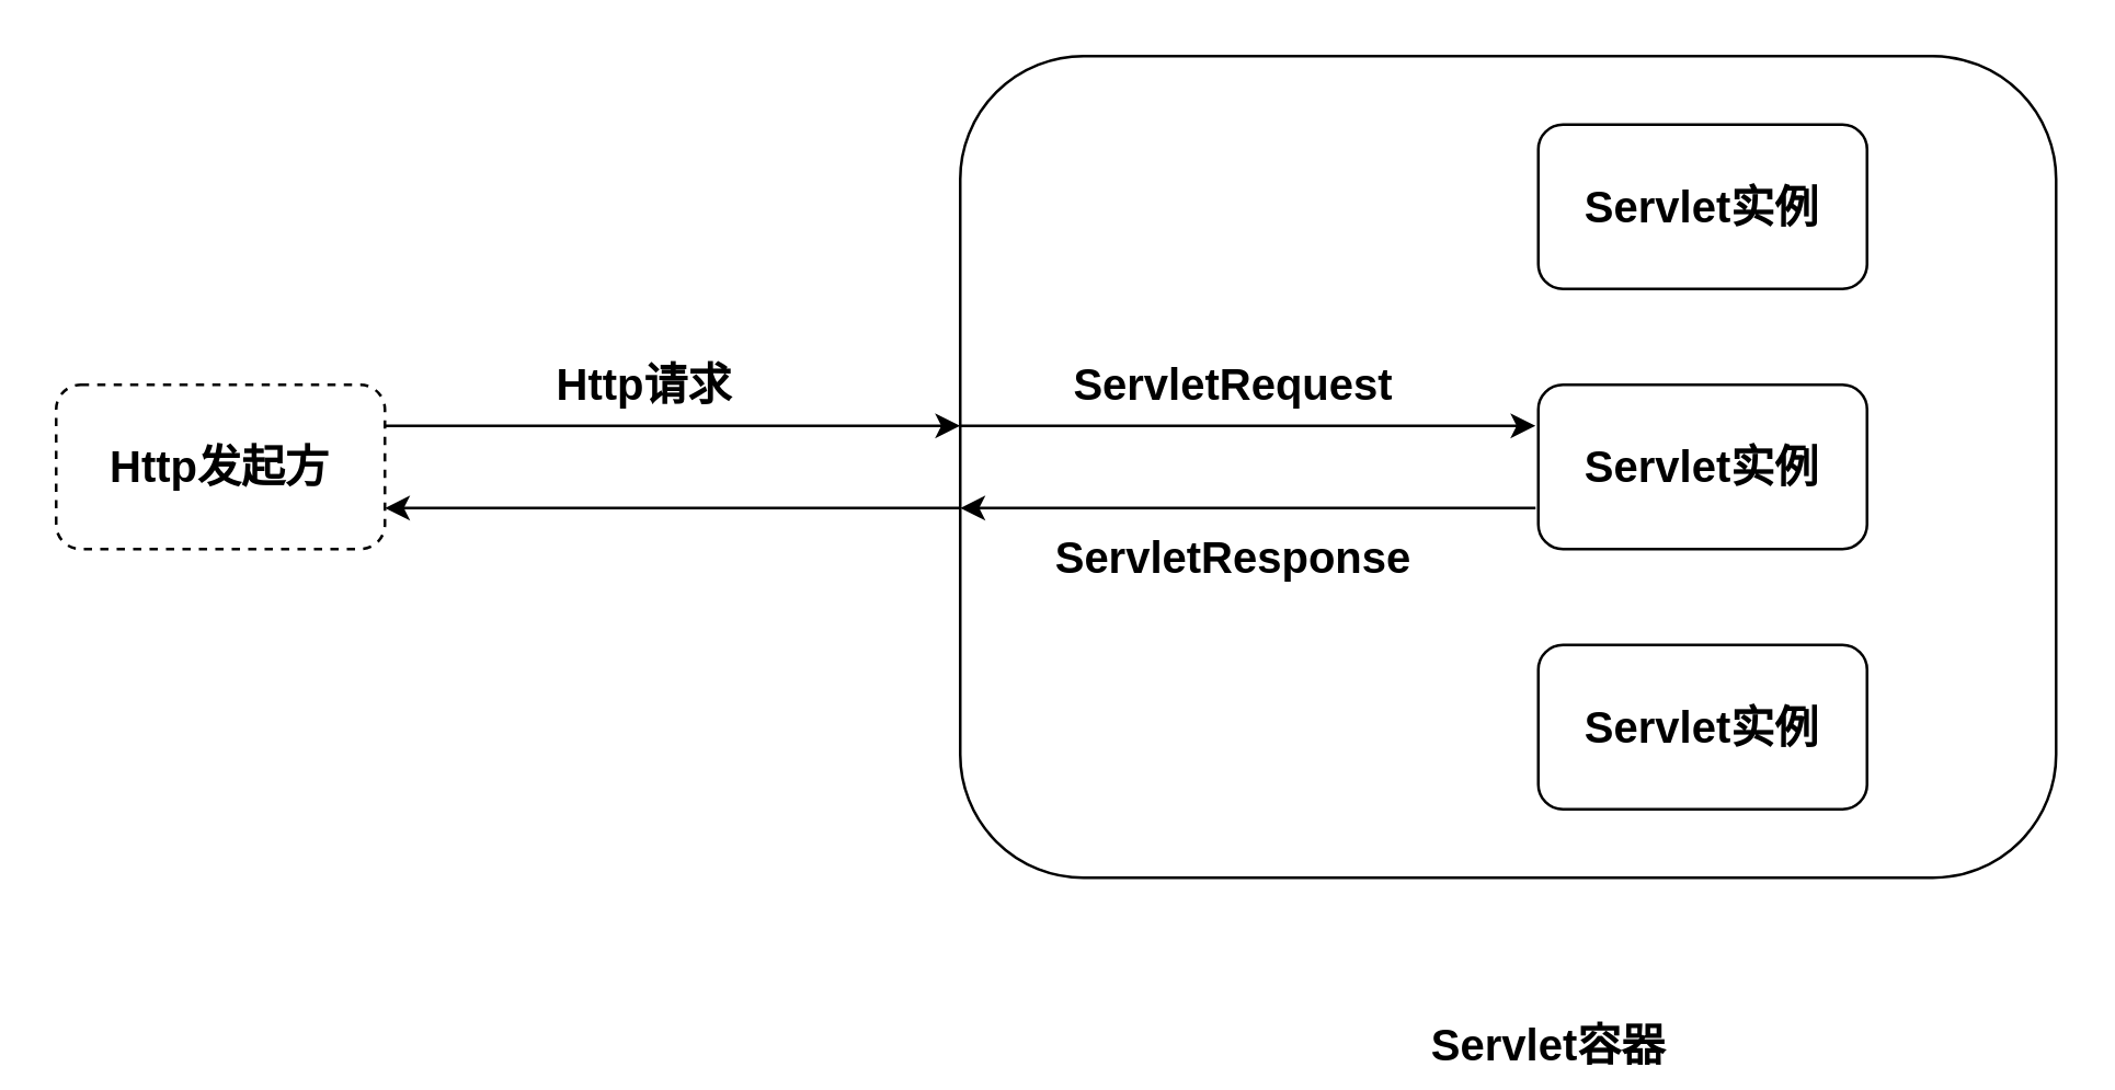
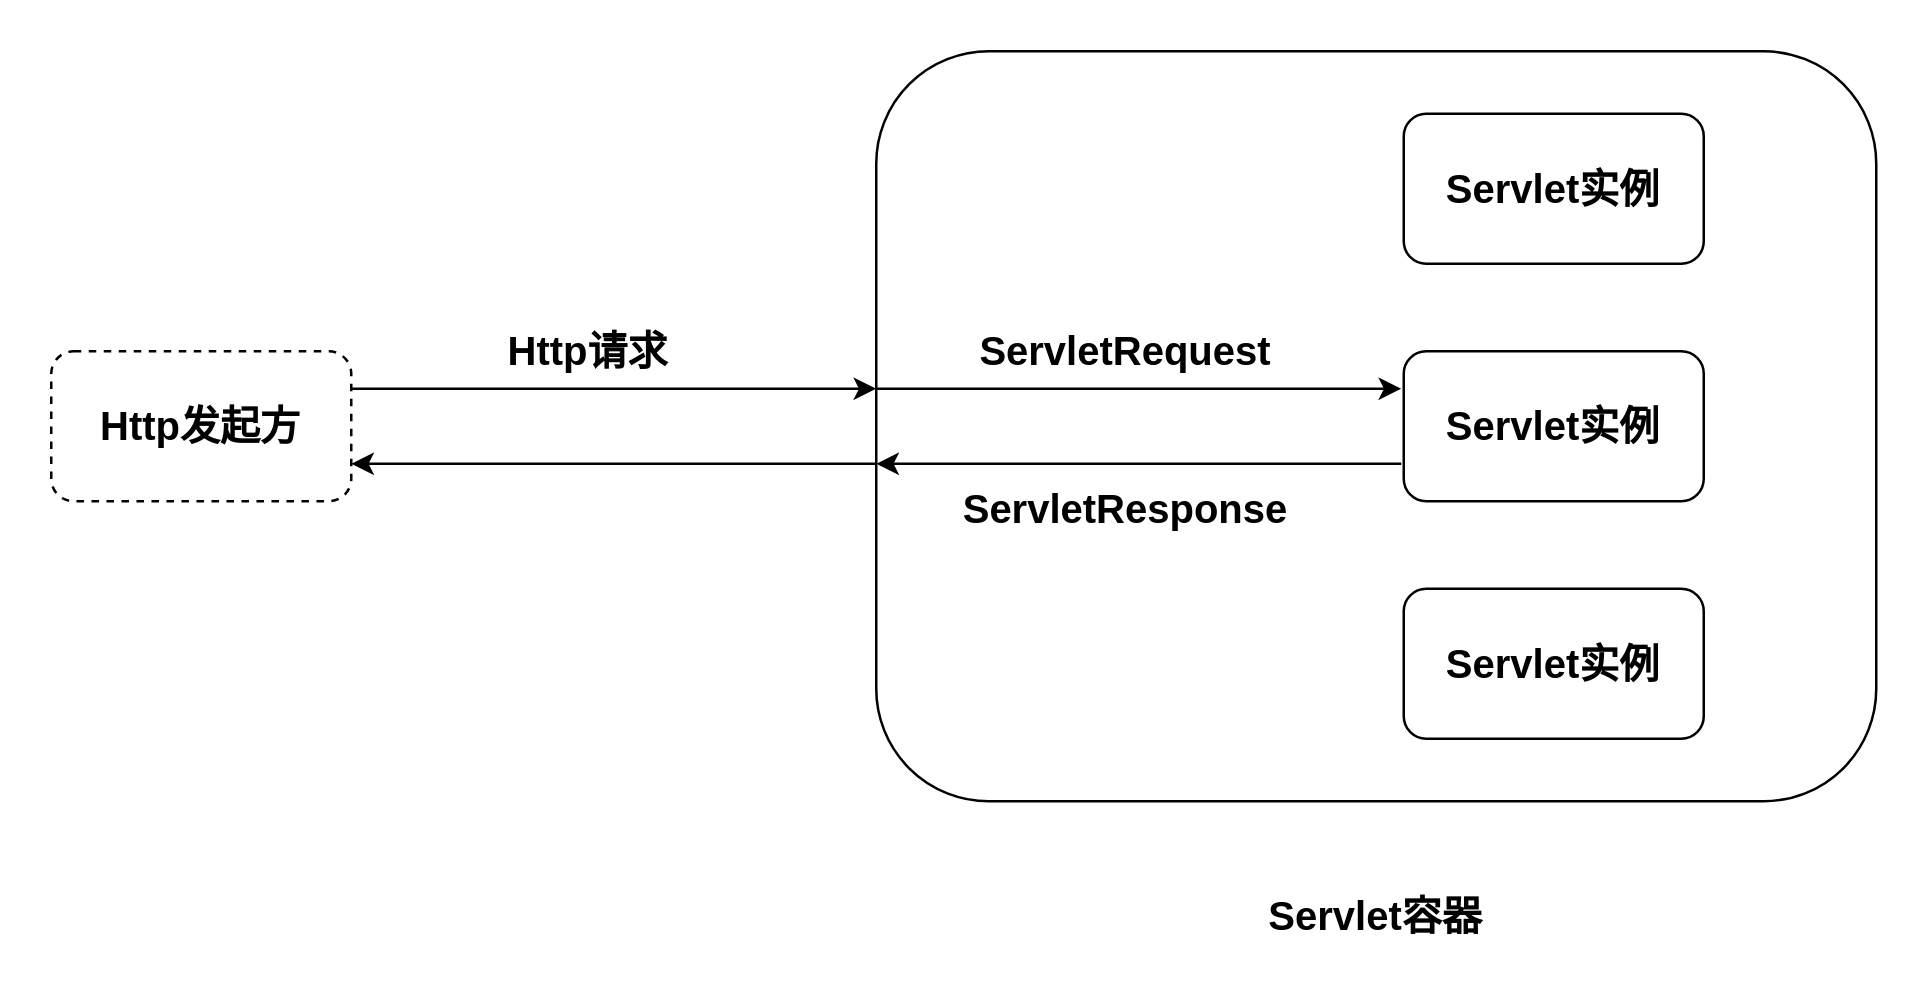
  <mxCell id="0" />
  <mxCell id="1" parent="0" />
  <mxCell id="2" value="" style="rounded=1;whiteSpace=wrap;html=1;" vertex="1" parent="1"><mxGeometry x="350" y="20" width="400" height="300" as="geometry" /></mxCell>
  <mxCell id="3" style="edgeStyle=orthogonalEdgeStyle;rounded=0;orthogonalLoop=1;jettySize=auto;html=1;exitX=1;exitY=0.25;exitDx=0;exitDy=0;fontSize=16;entryX=0;entryY=0.45;entryDx=0;entryDy=0;entryPerimeter=0;" edge="1" parent="1" source="5" target="2"><mxGeometry relative="1" as="geometry"><mxPoint x="320" y="155" as="targetPoint" /></mxGeometry></mxCell>
  <mxCell id="4" style="edgeStyle=orthogonalEdgeStyle;rounded=0;orthogonalLoop=1;jettySize=auto;html=1;exitX=1;exitY=0.75;exitDx=0;exitDy=0;fontSize=16;startArrow=classic;startFill=1;endArrow=none;endFill=0;" edge="1" parent="1" source="5"><mxGeometry relative="1" as="geometry"><mxPoint x="350" y="185" as="targetPoint" /></mxGeometry></mxCell>
  <mxCell id="5" value="Http发起方" style="rounded=1;whiteSpace=wrap;html=1;fontStyle=1;fontSize=16;dashed=1;" vertex="1" parent="1"><mxGeometry x="20" y="140" width="120" height="60" as="geometry" /></mxCell>
- <mxCell id="6" value="Servlet容器" style="text;html=1;strokeColor=none;fillColor=none;align=center;verticalAlign=middle;whiteSpace=wrap;rounded=0;fontSize=16;fontStyle=1" vertex="1" parent="1"><mxGeometry x="520" y="371" width="90" height="20" as="geometry" /></mxCell>
+ <mxCell id="6" value="Servlet容器" style="text;html=1;strokeColor=none;fillColor=none;align=center;verticalAlign=middle;whiteSpace=wrap;rounded=0;fontSize=16;fontStyle=1" vertex="1" parent="1"><mxGeometry x="505" y="356" width="90" height="20" as="geometry" /></mxCell>
  <mxCell id="7" value="" style="group" vertex="1" connectable="0" parent="1"><mxGeometry x="561" y="45" width="120" height="250" as="geometry" /></mxCell>
  <mxCell id="8" value="Servlet实例" style="rounded=1;whiteSpace=wrap;html=1;fontStyle=1;fontSize=16;" vertex="1" parent="7"><mxGeometry y="190" width="120" height="60" as="geometry" /></mxCell>
  <mxCell id="9" value="Servlet实例" style="rounded=1;whiteSpace=wrap;html=1;fontStyle=1;fontSize=16;" vertex="1" parent="7"><mxGeometry y="95" width="120" height="60" as="geometry" /></mxCell>
  <mxCell id="10" value="Servlet实例" style="rounded=1;whiteSpace=wrap;html=1;fontStyle=1;fontSize=16;" vertex="1" parent="7"><mxGeometry width="120" height="60" as="geometry" /></mxCell>
  <mxCell id="11" style="edgeStyle=orthogonalEdgeStyle;rounded=0;orthogonalLoop=1;jettySize=auto;html=1;exitX=1;exitY=0.25;exitDx=0;exitDy=0;fontSize=16;entryX=0;entryY=0.45;entryDx=0;entryDy=0;entryPerimeter=0;" edge="1" parent="1"><mxGeometry relative="1" as="geometry"><mxPoint x="350" y="155" as="sourcePoint" /><mxPoint x="560" y="155" as="targetPoint" /></mxGeometry></mxCell>
  <mxCell id="12" style="edgeStyle=orthogonalEdgeStyle;rounded=0;orthogonalLoop=1;jettySize=auto;html=1;exitX=1;exitY=0.75;exitDx=0;exitDy=0;fontSize=16;startArrow=classic;startFill=1;endArrow=none;endFill=0;" edge="1" parent="1"><mxGeometry relative="1" as="geometry"><mxPoint x="350" y="185" as="sourcePoint" /><mxPoint x="560" y="185" as="targetPoint" /></mxGeometry></mxCell>
  <mxCell id="13" value="Http请求" style="text;html=1;strokeColor=none;fillColor=none;align=center;verticalAlign=middle;whiteSpace=wrap;rounded=0;fontSize=16;fontStyle=1" vertex="1" parent="1"><mxGeometry x="200" y="130" width="70" height="20" as="geometry" /></mxCell>
  <mxCell id="14" value="ServletRequest" style="text;html=1;strokeColor=none;fillColor=none;align=center;verticalAlign=middle;whiteSpace=wrap;rounded=0;fontSize=16;fontStyle=1" vertex="1" parent="1"><mxGeometry x="390" y="130" width="120" height="20" as="geometry" /></mxCell>
  <mxCell id="15" value="ServletResponse" style="text;html=1;strokeColor=none;fillColor=none;align=center;verticalAlign=middle;whiteSpace=wrap;rounded=0;fontSize=16;fontStyle=1" vertex="1" parent="1"><mxGeometry x="380" y="193" width="140" height="20" as="geometry" /></mxCell>
